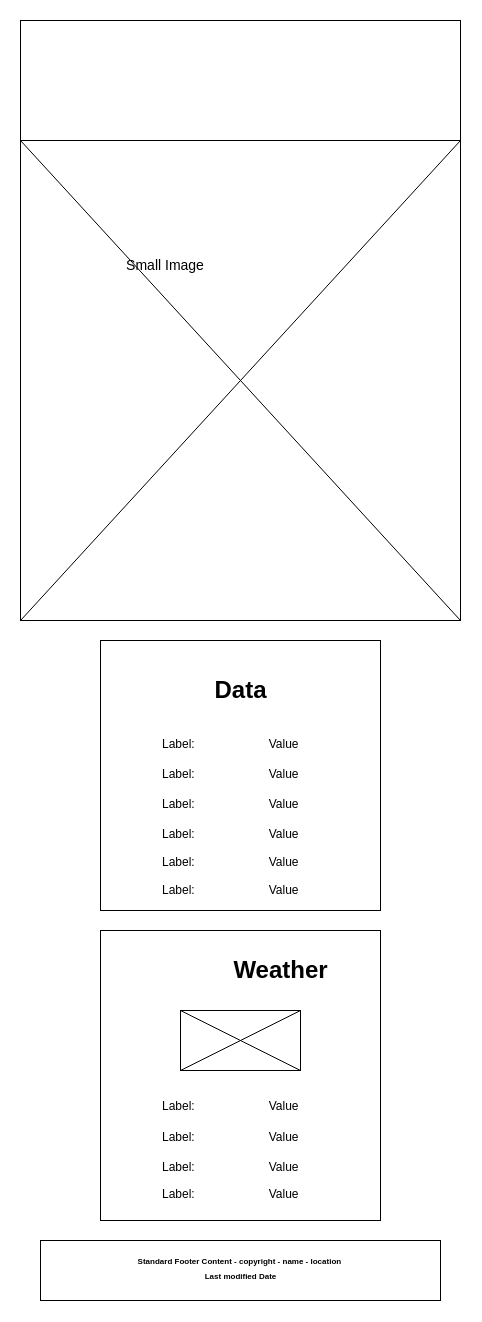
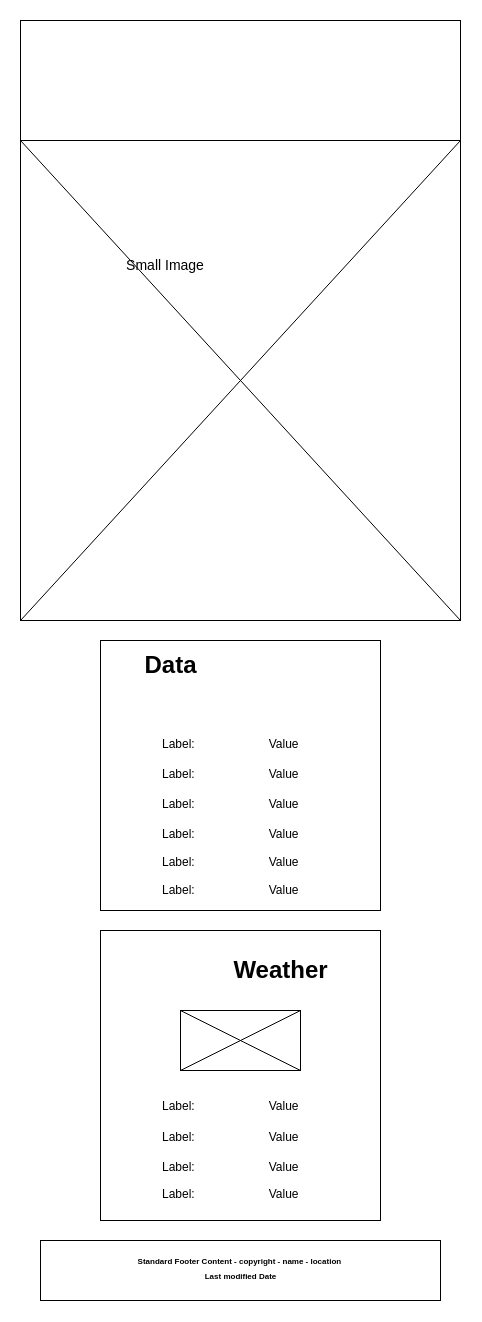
  <mxCell id="0" />
  <mxCell id="1" parent="0" />
  <mxCell id="2" value="" style="rounded=0;whiteSpace=wrap;html=1;" vertex="1" parent="1"><mxGeometry x="20" y="20" width="440" height="120" as="geometry" /></mxCell>
  <mxCell id="3" value="" style="rounded=0;whiteSpace=wrap;html=1;" vertex="1" parent="1"><mxGeometry x="20" y="140" width="440" height="480" as="geometry" /></mxCell>
  <mxCell id="4" value="" style="endArrow=none;html=1;rounded=0;entryX=0;entryY=1;entryDx=0;entryDy=0;exitX=1;exitY=0;exitDx=0;exitDy=0;" edge="1" parent="1" source="3" target="3"><mxGeometry width="50" height="50" relative="1" as="geometry"><mxPoint x="340" y="190" as="sourcePoint" /><mxPoint x="316.364" y="320" as="targetPoint" /></mxGeometry></mxCell>
  <mxCell id="5" value="" style="endArrow=none;html=1;rounded=0;entryX=0;entryY=0;entryDx=0;entryDy=0;exitX=1;exitY=1;exitDx=0;exitDy=0;" edge="1" parent="1" source="3" target="3"><mxGeometry width="50" height="50" relative="1" as="geometry"><mxPoint x="83.64" y="230" as="sourcePoint" /><mxPoint x="60.004" y="360" as="targetPoint" /></mxGeometry></mxCell>
  <mxCell id="6" value="&lt;font style=&quot;font-size: 14px;&quot;&gt;Small Image&lt;/font&gt;" style="text;html=1;align=center;verticalAlign=middle;whiteSpace=wrap;rounded=0;" vertex="1" parent="1"><mxGeometry x="90" y="250" width="150" height="30" as="geometry" /></mxCell>
  <mxCell id="7" value="" style="rounded=0;whiteSpace=wrap;html=1;" vertex="1" parent="1"><mxGeometry x="100" y="640" width="280" height="270" as="geometry" /></mxCell>
  <mxCell id="8" value="" style="rounded=0;whiteSpace=wrap;html=1;" vertex="1" parent="1"><mxGeometry x="100" y="930" width="280" height="290" as="geometry" /></mxCell>
  <mxCell id="9" value="" style="rounded=0;whiteSpace=wrap;html=1;" vertex="1" parent="1"><mxGeometry x="40" y="1240" width="400" height="60" as="geometry" /></mxCell>
  <mxCell id="10" value="" style="shape=table;startSize=0;container=1;collapsible=0;childLayout=tableLayout;fontSize=11;fillColor=none;strokeColor=none;" vertex="1" parent="1"><mxGeometry x="155" y="760" width="170" height="116.0" as="geometry" /></mxCell>
  <mxCell id="11" value="" style="shape=tableRow;horizontal=0;startSize=0;swimlaneHead=0;swimlaneBody=0;strokeColor=inherit;top=0;left=0;bottom=0;right=0;collapsible=0;dropTarget=0;fillColor=none;points=[[0,0.5],[1,0.5]];portConstraint=eastwest;fontSize=16;" vertex="1" parent="10"><mxGeometry width="170" height="28" as="geometry" /></mxCell>
  <mxCell id="12" value="Label:&lt;span style=&quot;white-space: pre;&quot;&gt;&#09;&lt;/span&gt;&lt;span style=&quot;white-space: pre;&quot;&gt;&#09;&lt;/span&gt;&lt;span style=&quot;white-space: pre;&quot;&gt;&#09;&lt;/span&gt;Value" style="shape=partialRectangle;html=1;whiteSpace=wrap;connectable=0;strokeColor=inherit;overflow=hidden;fillColor=none;top=0;left=0;bottom=0;right=0;pointerEvents=1;fontSize=12;align=left;spacingLeft=5;" vertex="1" parent="11"><mxGeometry width="170" height="28" as="geometry"><mxRectangle width="170" height="28" as="alternateBounds" /></mxGeometry></mxCell>
  <mxCell id="13" value="" style="shape=tableRow;horizontal=0;startSize=0;swimlaneHead=0;swimlaneBody=0;strokeColor=inherit;top=0;left=0;bottom=0;right=0;collapsible=0;dropTarget=0;fillColor=none;points=[[0,0.5],[1,0.5]];portConstraint=eastwest;fontSize=16;" vertex="1" parent="10"><mxGeometry y="28" width="170" height="32" as="geometry" /></mxCell>
  <mxCell id="14" value="Label:&lt;span style=&quot;white-space: pre;&quot;&gt;&#09;&lt;/span&gt;&lt;span style=&quot;white-space: pre;&quot;&gt;&#09;&lt;/span&gt;&lt;span style=&quot;white-space: pre;&quot;&gt;&#09;&lt;/span&gt;Value" style="shape=partialRectangle;html=1;whiteSpace=wrap;connectable=0;strokeColor=inherit;overflow=hidden;fillColor=none;top=0;left=0;bottom=0;right=0;pointerEvents=1;fontSize=12;align=left;spacingLeft=5;" vertex="1" parent="13"><mxGeometry width="170" height="32" as="geometry"><mxRectangle width="170" height="32" as="alternateBounds" /></mxGeometry></mxCell>
  <mxCell id="15" value="" style="shape=tableRow;horizontal=0;startSize=0;swimlaneHead=0;swimlaneBody=0;strokeColor=inherit;top=0;left=0;bottom=0;right=0;collapsible=0;dropTarget=0;fillColor=none;points=[[0,0.5],[1,0.5]];portConstraint=eastwest;fontSize=16;" vertex="1" parent="10"><mxGeometry y="60" width="170" height="28" as="geometry" /></mxCell>
  <mxCell id="16" value="Label:&lt;span style=&quot;white-space: pre;&quot;&gt;&#09;&lt;/span&gt;&lt;span style=&quot;white-space: pre;&quot;&gt;&#09;&lt;/span&gt;&lt;span style=&quot;white-space: pre;&quot;&gt;&#09;&lt;/span&gt;Value" style="shape=partialRectangle;html=1;whiteSpace=wrap;connectable=0;strokeColor=inherit;overflow=hidden;fillColor=none;top=0;left=0;bottom=0;right=0;pointerEvents=1;fontSize=12;align=left;spacingLeft=5;" vertex="1" parent="15"><mxGeometry width="170" height="28" as="geometry"><mxRectangle width="170" height="28" as="alternateBounds" /></mxGeometry></mxCell>
  <mxCell id="17" style="shape=tableRow;horizontal=0;startSize=0;swimlaneHead=0;swimlaneBody=0;strokeColor=inherit;top=0;left=0;bottom=0;right=0;collapsible=0;dropTarget=0;fillColor=none;points=[[0,0.5],[1,0.5]];portConstraint=eastwest;fontSize=16;" vertex="1" parent="10"><mxGeometry y="88" width="170" height="28" as="geometry" /></mxCell>
  <mxCell id="18" value="" style="shape=partialRectangle;html=1;whiteSpace=wrap;connectable=0;strokeColor=inherit;overflow=hidden;fillColor=none;top=0;left=0;bottom=0;right=0;pointerEvents=1;fontSize=12;align=left;spacingLeft=5;" vertex="1" parent="17"><mxGeometry width="170" height="28" as="geometry"><mxRectangle width="170" height="28" as="alternateBounds" /></mxGeometry></mxCell>
  <mxCell id="19" value="Label:&lt;span style=&quot;white-space: pre;&quot;&gt;&#09;&lt;/span&gt;&lt;span style=&quot;white-space: pre;&quot;&gt;&#09;&lt;/span&gt;&lt;span style=&quot;white-space: pre;&quot;&gt;&#09;&lt;/span&gt;Value" style="shape=partialRectangle;html=1;whiteSpace=wrap;connectable=0;strokeColor=inherit;overflow=hidden;fillColor=none;top=0;left=0;bottom=0;right=0;pointerEvents=1;fontSize=12;align=left;spacingLeft=5;" vertex="1" parent="1"><mxGeometry x="155" y="848" width="170" height="28" as="geometry"><mxRectangle width="170" height="28" as="alternateBounds" /></mxGeometry></mxCell>
  <mxCell id="20" value="Label:&lt;span style=&quot;white-space: pre;&quot;&gt;&#09;&lt;/span&gt;&lt;span style=&quot;white-space: pre;&quot;&gt;&#09;&lt;/span&gt;&lt;span style=&quot;white-space: pre;&quot;&gt;&#09;&lt;/span&gt;Value" style="shape=partialRectangle;html=1;whiteSpace=wrap;connectable=0;strokeColor=inherit;overflow=hidden;fillColor=none;top=0;left=0;bottom=0;right=0;pointerEvents=1;fontSize=12;align=left;spacingLeft=5;" vertex="1" parent="1"><mxGeometry x="155" y="876" width="170" height="28" as="geometry"><mxRectangle width="170" height="28" as="alternateBounds" /></mxGeometry></mxCell>
  <mxCell id="21" value="Label:&lt;span style=&quot;white-space: pre;&quot;&gt;&#09;&lt;/span&gt;&lt;span style=&quot;white-space: pre;&quot;&gt;&#09;&lt;/span&gt;&lt;span style=&quot;white-space: pre;&quot;&gt;&#09;&lt;/span&gt;Value" style="shape=partialRectangle;html=1;whiteSpace=wrap;connectable=0;strokeColor=inherit;overflow=hidden;fillColor=none;top=0;left=0;bottom=0;right=0;pointerEvents=1;fontSize=12;align=left;spacingLeft=5;" vertex="1" parent="1"><mxGeometry x="155" y="730" width="170" height="28" as="geometry"><mxRectangle width="170" height="28" as="alternateBounds" /></mxGeometry></mxCell>
- <mxCell id="22" value="Data" style="text;strokeColor=none;fillColor=none;html=1;fontSize=24;fontStyle=1;verticalAlign=middle;align=center;" vertex="1" parent="1"><mxGeometry x="190" y="670" width="100" height="40" as="geometry" /></mxCell>
+ <mxCell id="22" value="Data" style="text;strokeColor=none;fillColor=none;html=1;fontSize=24;fontStyle=1;verticalAlign=middle;align=center;" vertex="1" parent="1"><mxGeometry x="120" y="645" width="100" height="40" as="geometry" /></mxCell>
  <mxCell id="23" value="" style="shape=table;startSize=0;container=1;collapsible=0;childLayout=tableLayout;fontSize=11;fillColor=none;strokeColor=none;" vertex="1" parent="1"><mxGeometry x="155" y="1090" width="170" height="119.0" as="geometry" /></mxCell>
  <mxCell id="24" value="" style="shape=tableRow;horizontal=0;startSize=0;swimlaneHead=0;swimlaneBody=0;strokeColor=inherit;top=0;left=0;bottom=0;right=0;collapsible=0;dropTarget=0;fillColor=none;points=[[0,0.5],[1,0.5]];portConstraint=eastwest;fontSize=16;" vertex="1" parent="23"><mxGeometry width="170" height="31" as="geometry" /></mxCell>
  <mxCell id="25" value="Label:&lt;span style=&quot;white-space: pre;&quot;&gt;&#09;&lt;/span&gt;&lt;span style=&quot;white-space: pre;&quot;&gt;&#09;&lt;/span&gt;&lt;span style=&quot;white-space: pre;&quot;&gt;&#09;&lt;/span&gt;Value" style="shape=partialRectangle;html=1;whiteSpace=wrap;connectable=0;strokeColor=inherit;overflow=hidden;fillColor=none;top=0;left=0;bottom=0;right=0;pointerEvents=1;fontSize=12;align=left;spacingLeft=5;" vertex="1" parent="24"><mxGeometry width="170" height="31" as="geometry"><mxRectangle width="170" height="31" as="alternateBounds" /></mxGeometry></mxCell>
  <mxCell id="26" value="" style="shape=tableRow;horizontal=0;startSize=0;swimlaneHead=0;swimlaneBody=0;strokeColor=inherit;top=0;left=0;bottom=0;right=0;collapsible=0;dropTarget=0;fillColor=none;points=[[0,0.5],[1,0.5]];portConstraint=eastwest;fontSize=16;" vertex="1" parent="23"><mxGeometry y="31" width="170" height="32" as="geometry" /></mxCell>
  <mxCell id="27" value="Label:&lt;span style=&quot;white-space: pre;&quot;&gt;&#09;&lt;/span&gt;&lt;span style=&quot;white-space: pre;&quot;&gt;&#09;&lt;/span&gt;&lt;span style=&quot;white-space: pre;&quot;&gt;&#09;&lt;/span&gt;Value" style="shape=partialRectangle;html=1;whiteSpace=wrap;connectable=0;strokeColor=inherit;overflow=hidden;fillColor=none;top=0;left=0;bottom=0;right=0;pointerEvents=1;fontSize=12;align=left;spacingLeft=5;" vertex="1" parent="26"><mxGeometry width="170" height="32" as="geometry"><mxRectangle width="170" height="32" as="alternateBounds" /></mxGeometry></mxCell>
  <mxCell id="28" value="" style="shape=tableRow;horizontal=0;startSize=0;swimlaneHead=0;swimlaneBody=0;strokeColor=inherit;top=0;left=0;bottom=0;right=0;collapsible=0;dropTarget=0;fillColor=none;points=[[0,0.5],[1,0.5]];portConstraint=eastwest;fontSize=16;" vertex="1" parent="23"><mxGeometry y="63" width="170" height="28" as="geometry" /></mxCell>
  <mxCell id="29" value="Label:&lt;span style=&quot;white-space: pre;&quot;&gt;&#09;&lt;/span&gt;&lt;span style=&quot;white-space: pre;&quot;&gt;&#09;&lt;/span&gt;&lt;span style=&quot;white-space: pre;&quot;&gt;&#09;&lt;/span&gt;Value" style="shape=partialRectangle;html=1;whiteSpace=wrap;connectable=0;strokeColor=inherit;overflow=hidden;fillColor=none;top=0;left=0;bottom=0;right=0;pointerEvents=1;fontSize=12;align=left;spacingLeft=5;" vertex="1" parent="28"><mxGeometry width="170" height="28" as="geometry"><mxRectangle width="170" height="28" as="alternateBounds" /></mxGeometry></mxCell>
  <mxCell id="30" style="shape=tableRow;horizontal=0;startSize=0;swimlaneHead=0;swimlaneBody=0;strokeColor=inherit;top=0;left=0;bottom=0;right=0;collapsible=0;dropTarget=0;fillColor=none;points=[[0,0.5],[1,0.5]];portConstraint=eastwest;fontSize=16;" vertex="1" parent="23"><mxGeometry y="91" width="170" height="28" as="geometry" /></mxCell>
  <mxCell id="31" value="" style="shape=partialRectangle;html=1;whiteSpace=wrap;connectable=0;strokeColor=inherit;overflow=hidden;fillColor=none;top=0;left=0;bottom=0;right=0;pointerEvents=1;fontSize=12;align=left;spacingLeft=5;" vertex="1" parent="30"><mxGeometry width="170" height="28" as="geometry"><mxRectangle width="170" height="28" as="alternateBounds" /></mxGeometry></mxCell>
  <mxCell id="32" value="Label:&lt;span style=&quot;white-space: pre;&quot;&gt;&#09;&lt;/span&gt;&lt;span style=&quot;white-space: pre;&quot;&gt;&#09;&lt;/span&gt;&lt;span style=&quot;white-space: pre;&quot;&gt;&#09;&lt;/span&gt;Value" style="shape=partialRectangle;html=1;whiteSpace=wrap;connectable=0;strokeColor=inherit;overflow=hidden;fillColor=none;top=0;left=0;bottom=0;right=0;pointerEvents=1;fontSize=12;align=left;spacingLeft=5;" vertex="1" parent="1"><mxGeometry x="155" y="1180" width="170" height="28" as="geometry"><mxRectangle width="170" height="28" as="alternateBounds" /></mxGeometry></mxCell>
  <mxCell id="33" value="" style="rounded=0;whiteSpace=wrap;html=1;" vertex="1" parent="1"><mxGeometry x="180" y="1010" width="120" height="60" as="geometry" /></mxCell>
  <mxCell id="34" value="" style="endArrow=none;html=1;rounded=0;exitX=0;exitY=1;exitDx=0;exitDy=0;" edge="1" parent="1" source="33"><mxGeometry width="50" height="50" relative="1" as="geometry"><mxPoint x="250" y="1060" as="sourcePoint" /><mxPoint x="300" y="1010" as="targetPoint" /></mxGeometry></mxCell>
  <mxCell id="35" value="" style="endArrow=none;html=1;rounded=0;exitX=1;exitY=1;exitDx=0;exitDy=0;entryX=0;entryY=0;entryDx=0;entryDy=0;" edge="1" parent="1" source="33" target="33"><mxGeometry width="50" height="50" relative="1" as="geometry"><mxPoint x="130" y="1060" as="sourcePoint" /><mxPoint x="180" y="1010" as="targetPoint" /></mxGeometry></mxCell>
  <mxCell id="36" value="Weather" style="text;strokeColor=none;fillColor=none;html=1;fontSize=24;fontStyle=1;verticalAlign=middle;align=center;" vertex="1" parent="1"><mxGeometry x="230" y="950" width="100" height="40" as="geometry" /></mxCell>
  <mxCell id="37" value="&lt;font style=&quot;font-size: 8px; line-height: 10%;&quot;&gt;Standard Footer Content - copyright - name - location&amp;nbsp;&lt;/font&gt;&lt;div style=&quot;line-height: 10%;&quot;&gt;&lt;font style=&quot;font-size: 8px; line-height: 10%;&quot;&gt;Last modified Date&lt;/font&gt;&lt;/div&gt;" style="text;strokeColor=none;fillColor=none;html=1;fontSize=24;fontStyle=1;verticalAlign=middle;align=center;" vertex="1" parent="1"><mxGeometry x="60" y="1240" width="360" height="40" as="geometry" /></mxCell>
